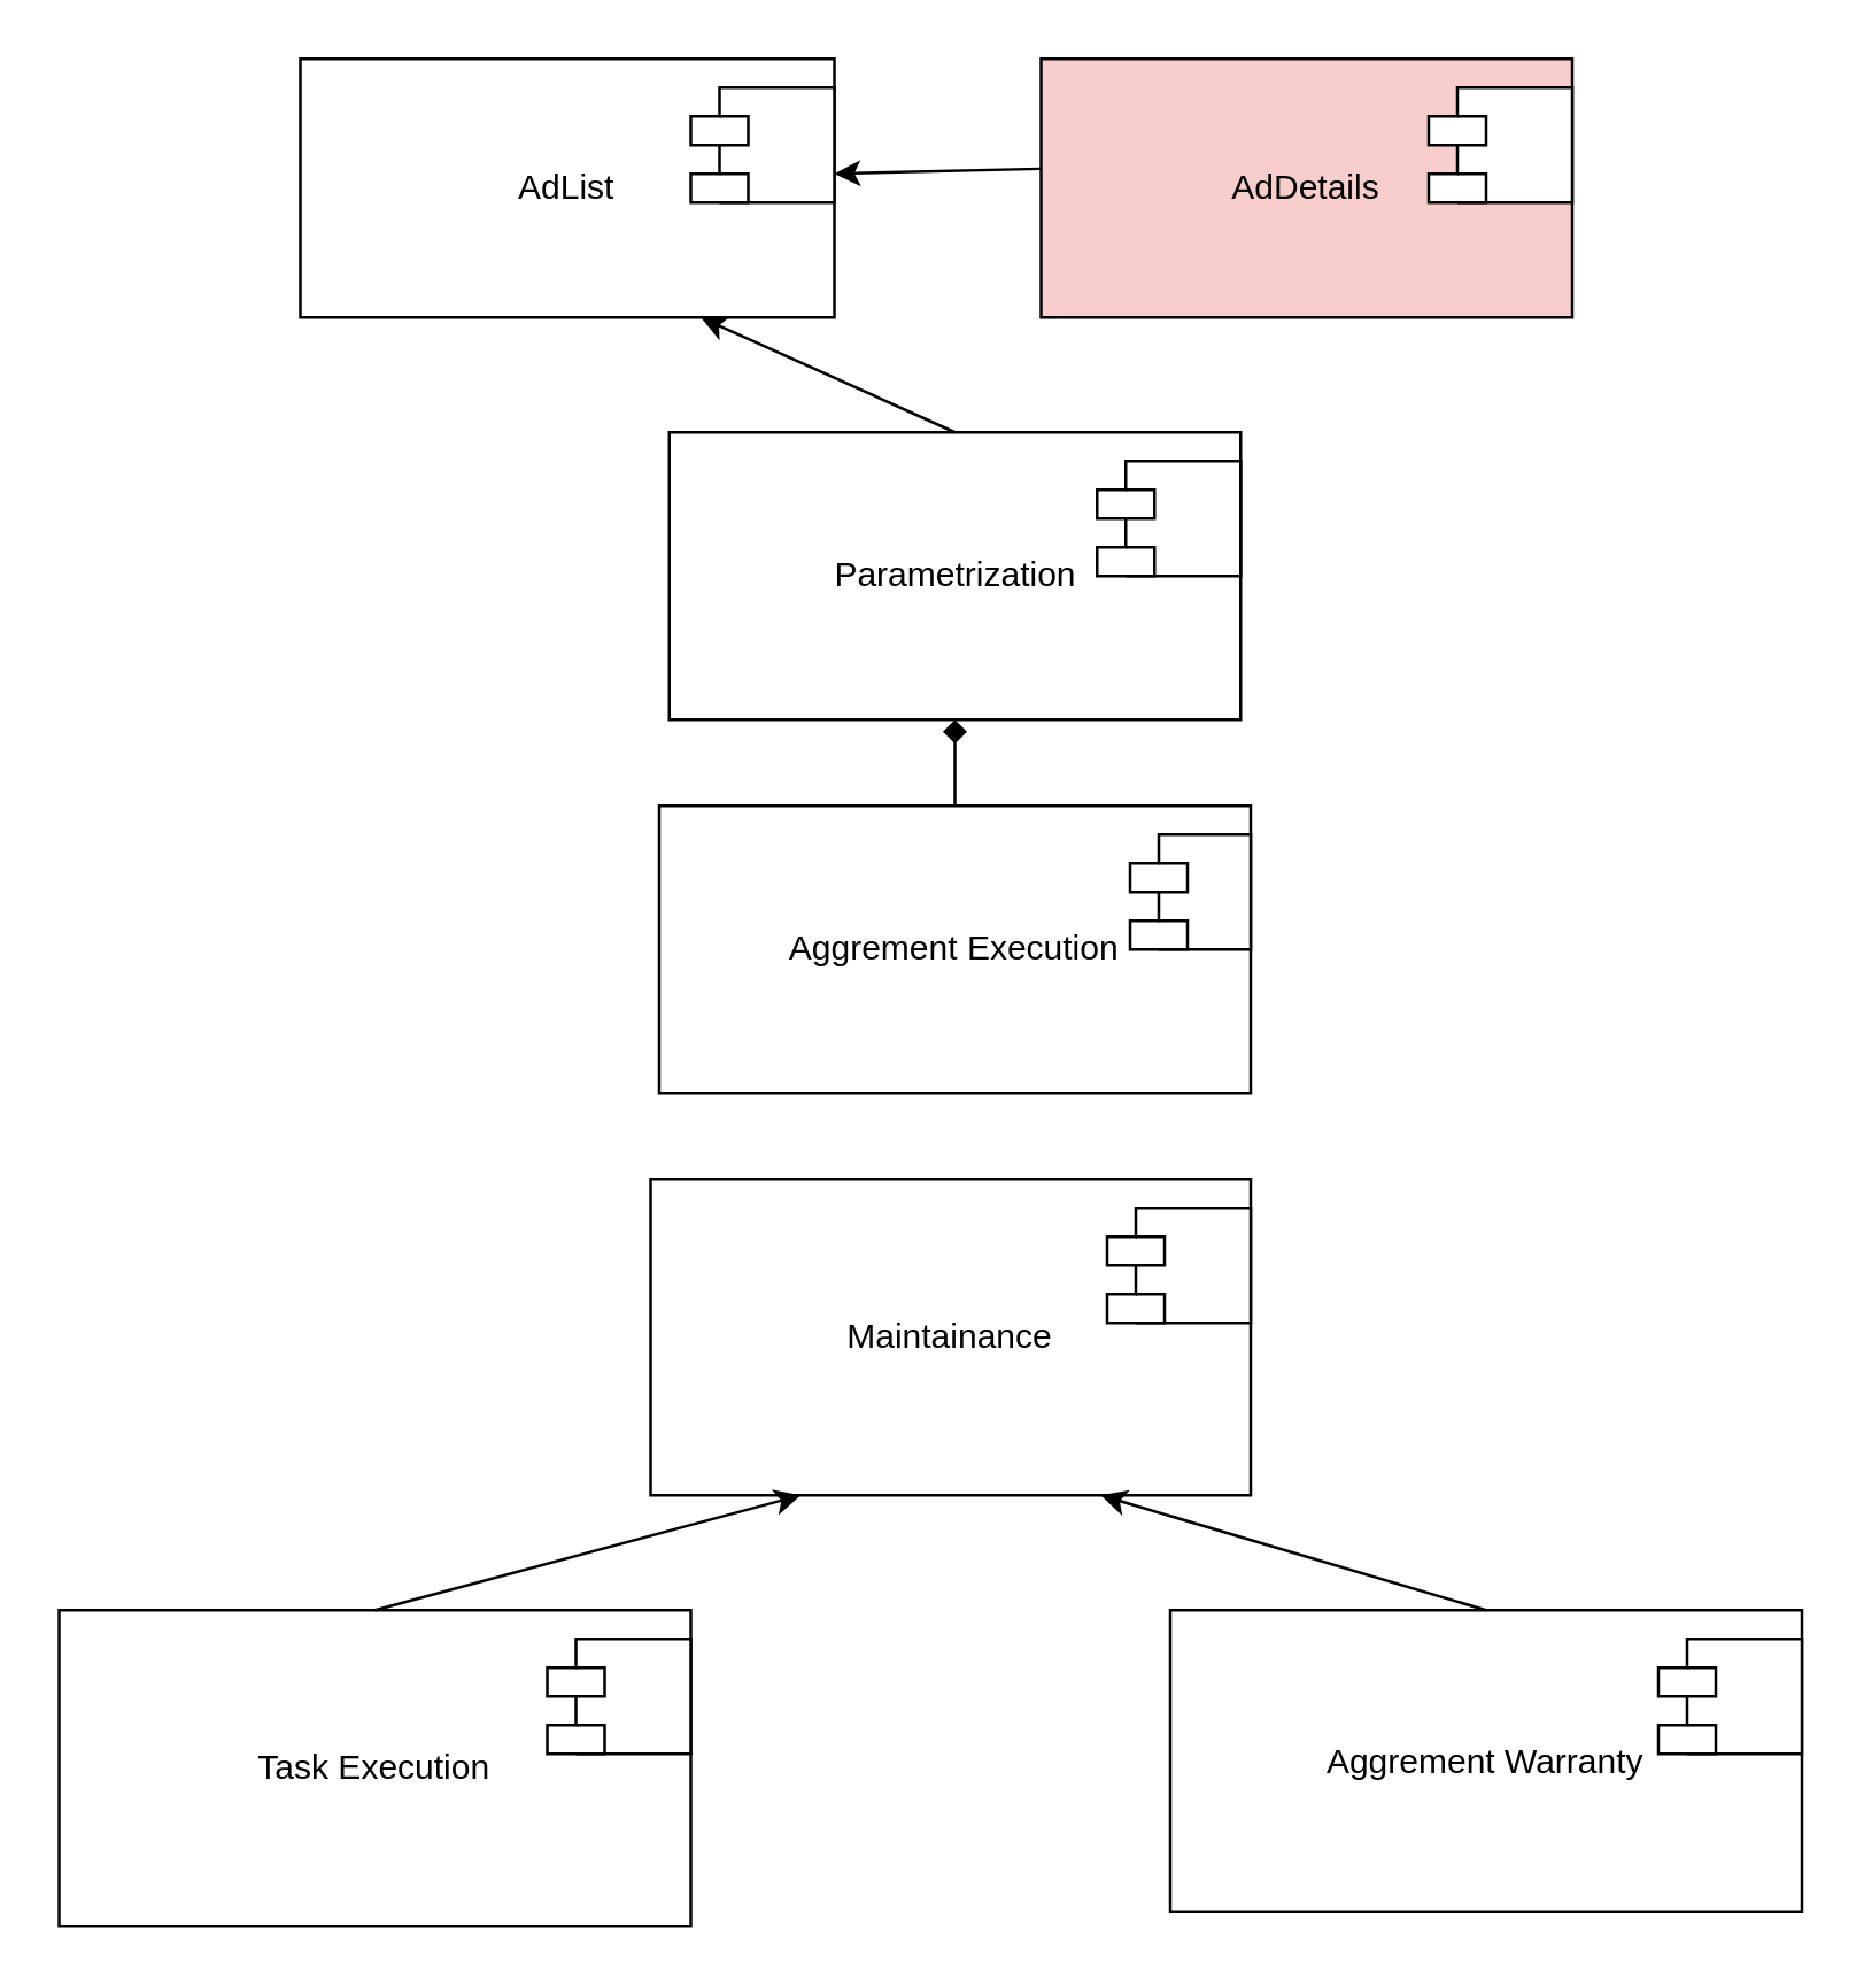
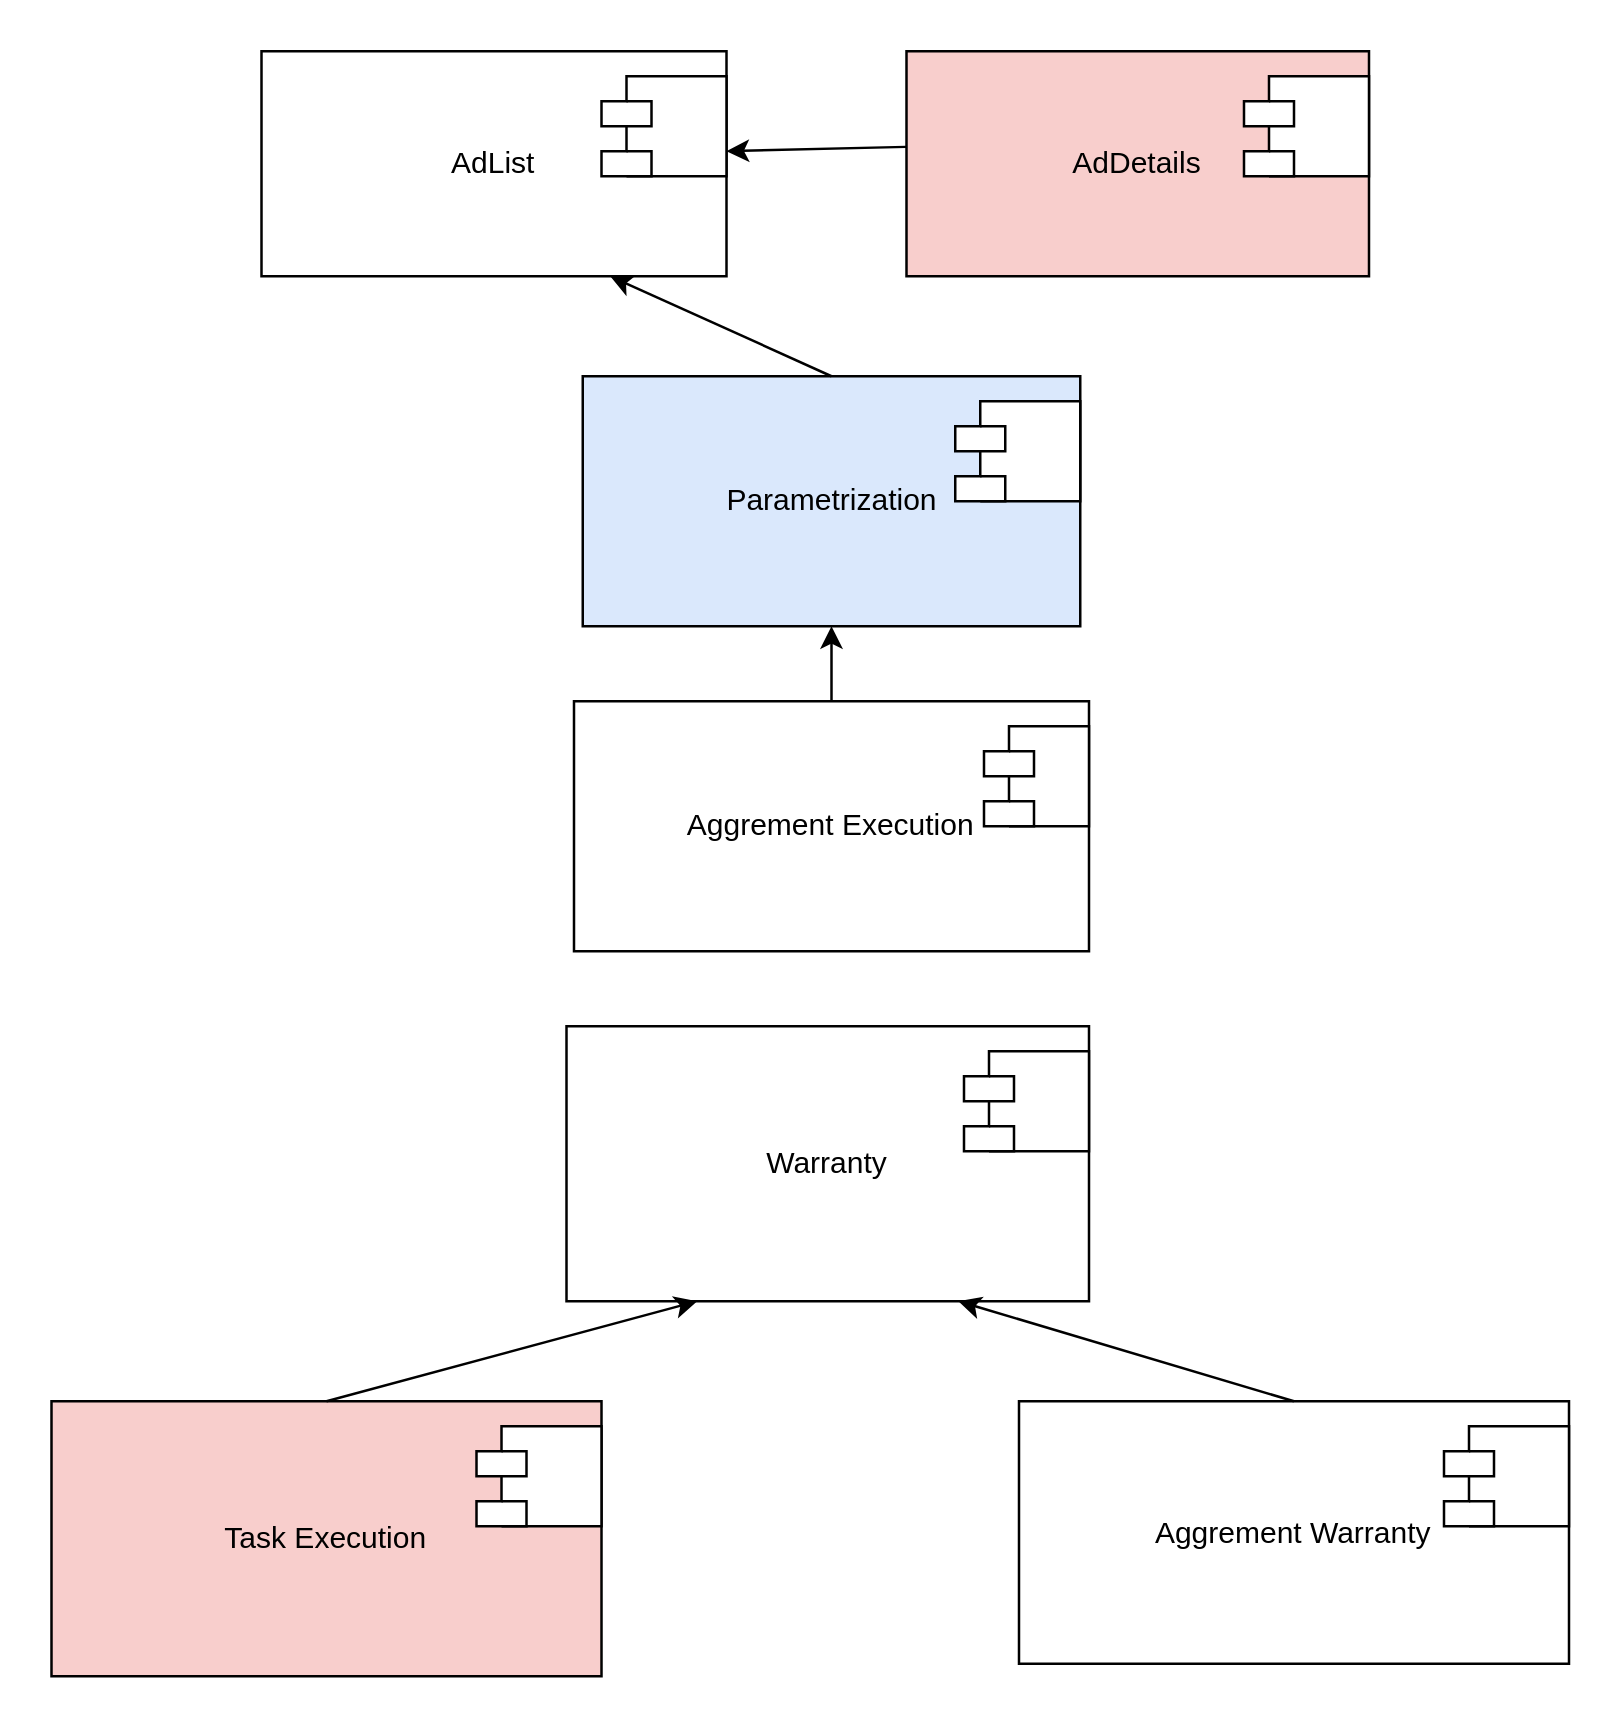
  <mxCell id="0" />
  <mxCell id="1" parent="0" />
  <mxCell id="2" value="AdDetails" style="rounded=0;whiteSpace=wrap;html=1;fillColor=#f8cecc;" vertex="1" parent="1"><mxGeometry x="362" y="20" width="185" height="90" as="geometry" /></mxCell>
  <mxCell id="3" value="AdList" style="rounded=0;whiteSpace=wrap;html=1;" vertex="1" parent="1"><mxGeometry x="104" y="20" width="186" height="90" as="geometry" /></mxCell>
- <mxCell id="4" value="Parametrization" style="rounded=0;whiteSpace=wrap;html=1;" vertex="1" parent="1"><mxGeometry x="232.5" y="150" width="199" height="100" as="geometry" /></mxCell>
+ <mxCell id="4" value="Parametrization" style="rounded=0;whiteSpace=wrap;html=1;fillColor=#dae8fc;" vertex="1" parent="1"><mxGeometry x="232.5" y="150" width="199" height="100" as="geometry" /></mxCell>
  <mxCell id="5" value="Aggrement Execution" style="rounded=0;whiteSpace=wrap;html=1;" vertex="1" parent="1"><mxGeometry x="229" y="280" width="206" height="100" as="geometry" /></mxCell>
- <mxCell id="6" value="Maintainance" style="rounded=0;whiteSpace=wrap;html=1;" vertex="1" parent="1"><mxGeometry x="226" y="410" width="209" height="110" as="geometry" /></mxCell>
- <mxCell id="7" value="Task Execution" style="rounded=0;whiteSpace=wrap;html=1;" vertex="1" parent="1"><mxGeometry x="20" y="560" width="220" height="110" as="geometry" /></mxCell>
+ <mxCell id="6" value="Warranty" style="rounded=0;whiteSpace=wrap;html=1;" vertex="1" parent="1"><mxGeometry x="226" y="410" width="209" height="110" as="geometry" /></mxCell>
+ <mxCell id="7" value="Task Execution" style="rounded=0;whiteSpace=wrap;html=1;fillColor=#f8cecc;" vertex="1" parent="1"><mxGeometry x="20" y="560" width="220" height="110" as="geometry" /></mxCell>
  <mxCell id="8" value="Aggrement Warranty" style="rounded=0;whiteSpace=wrap;html=1;" vertex="1" parent="1"><mxGeometry x="407" y="560" width="220" height="105" as="geometry" /></mxCell>
  <mxCell id="9" value="" style="shape=module;align=left;spacingLeft=20;align=center;verticalAlign=top;whiteSpace=wrap;html=1;" vertex="1" parent="1"><mxGeometry x="497" y="30" width="50" height="40" as="geometry" /></mxCell>
  <mxCell id="10" value="" style="shape=module;align=left;spacingLeft=20;align=center;verticalAlign=top;whiteSpace=wrap;html=1;" vertex="1" parent="1"><mxGeometry x="240" y="30" width="50" height="40" as="geometry" /></mxCell>
  <mxCell id="11" value="" style="shape=module;align=left;spacingLeft=20;align=center;verticalAlign=top;whiteSpace=wrap;html=1;" vertex="1" parent="1"><mxGeometry x="381.5" y="160" width="50" height="40" as="geometry" /></mxCell>
  <mxCell id="12" value="" style="shape=module;align=left;spacingLeft=20;align=center;verticalAlign=top;whiteSpace=wrap;html=1;" vertex="1" parent="1"><mxGeometry x="393" y="290" width="42" height="40" as="geometry" /></mxCell>
  <mxCell id="13" value="" style="shape=module;align=left;spacingLeft=20;align=center;verticalAlign=top;whiteSpace=wrap;html=1;" vertex="1" parent="1"><mxGeometry x="385" y="420" width="50" height="40" as="geometry" /></mxCell>
  <mxCell id="14" value="" style="shape=module;align=left;spacingLeft=20;align=center;verticalAlign=top;whiteSpace=wrap;html=1;" vertex="1" parent="1"><mxGeometry x="190" y="570" width="50" height="40" as="geometry" /></mxCell>
  <mxCell id="15" value="" style="shape=module;align=left;spacingLeft=20;align=center;verticalAlign=top;whiteSpace=wrap;html=1;" vertex="1" parent="1"><mxGeometry x="577" y="570" width="50" height="40" as="geometry" /></mxCell>
  <mxCell id="16" value="" style="endArrow=classic;html=1;rounded=0;exitX=0.5;exitY=0;exitDx=0;exitDy=0;entryX=0.25;entryY=1;entryDx=0;entryDy=0;" edge="1" parent="1" source="7" target="6"><mxGeometry width="50" height="50" relative="1" as="geometry"><mxPoint x="307" y="410" as="sourcePoint" /><mxPoint x="357" y="360" as="targetPoint" /></mxGeometry></mxCell>
  <mxCell id="17" value="" style="endArrow=classic;html=1;rounded=0;exitX=0.5;exitY=0;exitDx=0;exitDy=0;entryX=0.75;entryY=1;entryDx=0;entryDy=0;" edge="1" parent="1" source="8" target="6"><mxGeometry width="50" height="50" relative="1" as="geometry"><mxPoint x="307" y="410" as="sourcePoint" /><mxPoint x="357" y="360" as="targetPoint" /></mxGeometry></mxCell>
- <mxCell id="18" value="" style="endArrow=diamond;html=1;rounded=0;entryX=0.5;entryY=1;entryDx=0;entryDy=0;exitX=0.5;exitY=0;exitDx=0;exitDy=0;" edge="1" parent="1" source="5" target="4"><mxGeometry width="50" height="50" relative="1" as="geometry"><mxPoint x="307" y="410" as="sourcePoint" /><mxPoint x="357" y="360" as="targetPoint" /></mxGeometry></mxCell>
+ <mxCell id="18" value="" style="endArrow=classic;html=1;rounded=0;entryX=0.5;entryY=1;entryDx=0;entryDy=0;exitX=0.5;exitY=0;exitDx=0;exitDy=0;" edge="1" parent="1" source="5" target="4"><mxGeometry width="50" height="50" relative="1" as="geometry"><mxPoint x="307" y="410" as="sourcePoint" /><mxPoint x="357" y="360" as="targetPoint" /></mxGeometry></mxCell>
  <mxCell id="19" value="" style="endArrow=classic;html=1;rounded=0;entryX=0.75;entryY=1;entryDx=0;entryDy=0;exitX=0.5;exitY=0;exitDx=0;exitDy=0;" edge="1" parent="1" source="4" target="3"><mxGeometry width="50" height="50" relative="1" as="geometry"><mxPoint x="307" y="410" as="sourcePoint" /><mxPoint x="357" y="360" as="targetPoint" /></mxGeometry></mxCell>
  <mxCell id="20" value="" style="endArrow=classic;html=1;rounded=0;entryX=1;entryY=0.75;entryDx=0;entryDy=0;exitX=-0.001;exitY=0.425;exitDx=0;exitDy=0;exitPerimeter=0;" edge="1" parent="1" source="2" target="10"><mxGeometry width="50" height="50" relative="1" as="geometry"><mxPoint x="307" y="410" as="sourcePoint" /><mxPoint x="357" y="360" as="targetPoint" /></mxGeometry></mxCell>
